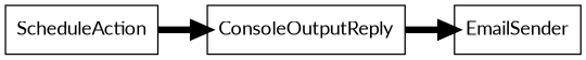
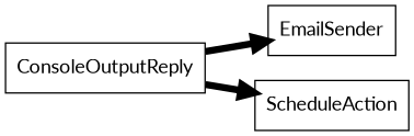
  digraph {
    fontname=Lato
    rankdir=LR
    node [fontname=Lato shape=box]
    edge [fontname=Lato penwidth=5 weight=100]
    ConsoleOutputReply
    EmailSender
    ScheduleAction
    ConsoleOutputReply -> EmailSender
-   ScheduleAction -> ConsoleOutputReply
+   ConsoleOutputReply -> ScheduleAction
  }
